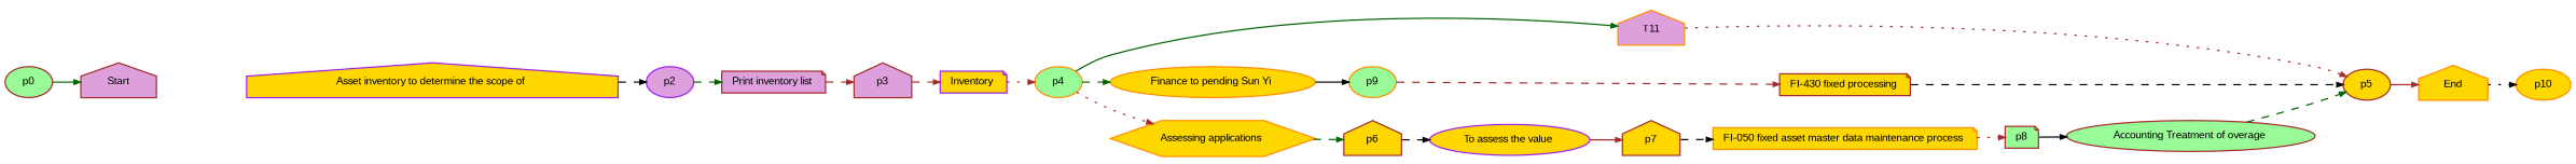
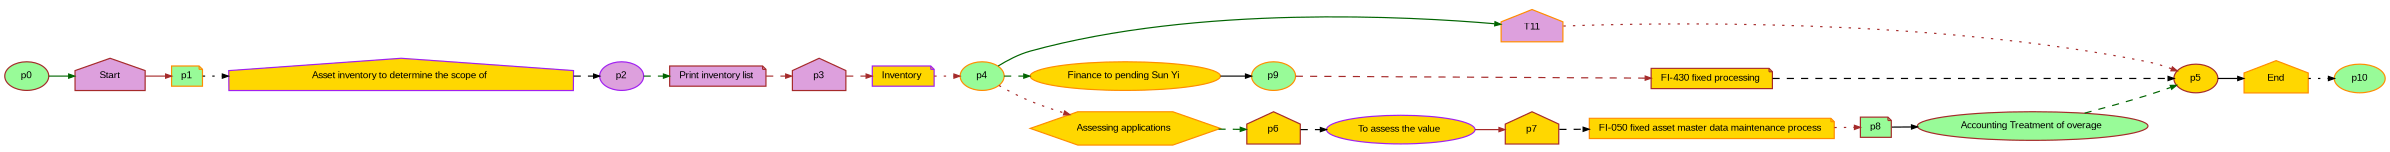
  digraph {
    fontname=Arial
    fontsize=8
    rankdir=LR
    ranksep=.3
    remincross=true
    node [color=brown fillcolor=gold fontname=Arial fontsize=8 shape=ellipse style=filled]
    edge [arrowsize=0.5 color=brown style=dashed]
    n1 [fillcolor=plum height=.2 label=Start shape=house width=.2]
+   n2 [color=darkorange fillcolor=palegreen height=.2 label=p1 shape=note width=.2]
    n3 [color=purple height=.2 label="Asset inventory to determine the scope of " shape=house width=.2]
    n4 [color=purple fillcolor=plum height=.2 label=p2 width=.2]
    n5 [fillcolor=plum height=.2 label="Print inventory list " shape=note width=.2]
    n6 [color=darkorange height=.2 label=End shape=house width=.2]
-   n7 [color=darkorange height=.2 label=p10 width=.2]
+   n7 [color=darkorange fillcolor=palegreen height=.2 label=p10 width=.2]
    n8 [color=darkorange fillcolor=plum height=.2 label=T11 shape=house width=.2]
    n9 [height=.2 label=p5 width=.2]
    n10 [fillcolor=plum height=.2 label=p3 shape=house width=.2]
    n11 [color=purple height=.2 label="Inventory " shape=note width=.2]
    n12 [color=darkorange fillcolor=palegreen height=.2 label=p4 width=.2]
    n13 [color=darkorange height=.2 label="Finance to pending Sun Yi " width=.2]
    n14 [color=darkorange height=.2 label="Assessing applications " shape=hexagon width=.2]
    n15 [color=darkorange fillcolor=palegreen height=.2 label=p9 width=.2]
    n16 [height=.2 label="FI-430 fixed processing " shape=note width=.2]
    n17 [height=.2 label=p6 shape=house width=.2]
    n18 [color=purple height=.2 label="To assess the value " width=.2]
    n19 [height=.2 label=p7 shape=house width=.2]
    n20 [color=darkorange height=.2 label="FI-050 fixed asset master data maintenance process " shape=note width=.2]
    n21 [fillcolor=palegreen height=.2 label=p8 shape=note width=.2]
    n22 [fillcolor=palegreen height=.2 label="Accounting Treatment of overage " width=.2]
    n23 [fillcolor=palegreen height=.2 label=p0 width=.2]
+   n1 -> n2 [style=solid]
+   n2 -> n3 [color=black style=dotted]
    n3 -> n4 [color=black]
    n4 -> n5 [color=darkgreen]
    n5 -> n10
    n6 -> n7 [color=black style=dotted]
    n8 -> n9 [style=dotted]
-   n9 -> n6 [style=solid]
+   n9 -> n6 [color=black style=solid]
    n10 -> n11
    n11 -> n12 [style=dotted]
    n12 -> n8 [color=darkgreen style=solid]
    n12 -> n13 [color=darkgreen]
    n12 -> n14 [style=dotted]
    n13 -> n15 [color=black style=solid]
    n14 -> n17 [color=darkgreen]
    n15 -> n16
    n16 -> n9 [color=black]
    n17 -> n18 [color=black]
    n18 -> n19 [style=solid]
    n19 -> n20 [color=black]
    n20 -> n21 [style=dotted]
    n21 -> n22 [color=black style=solid]
    n22 -> n9 [color=darkgreen]
    n23 -> n1 [color=darkgreen style=solid]
  }
